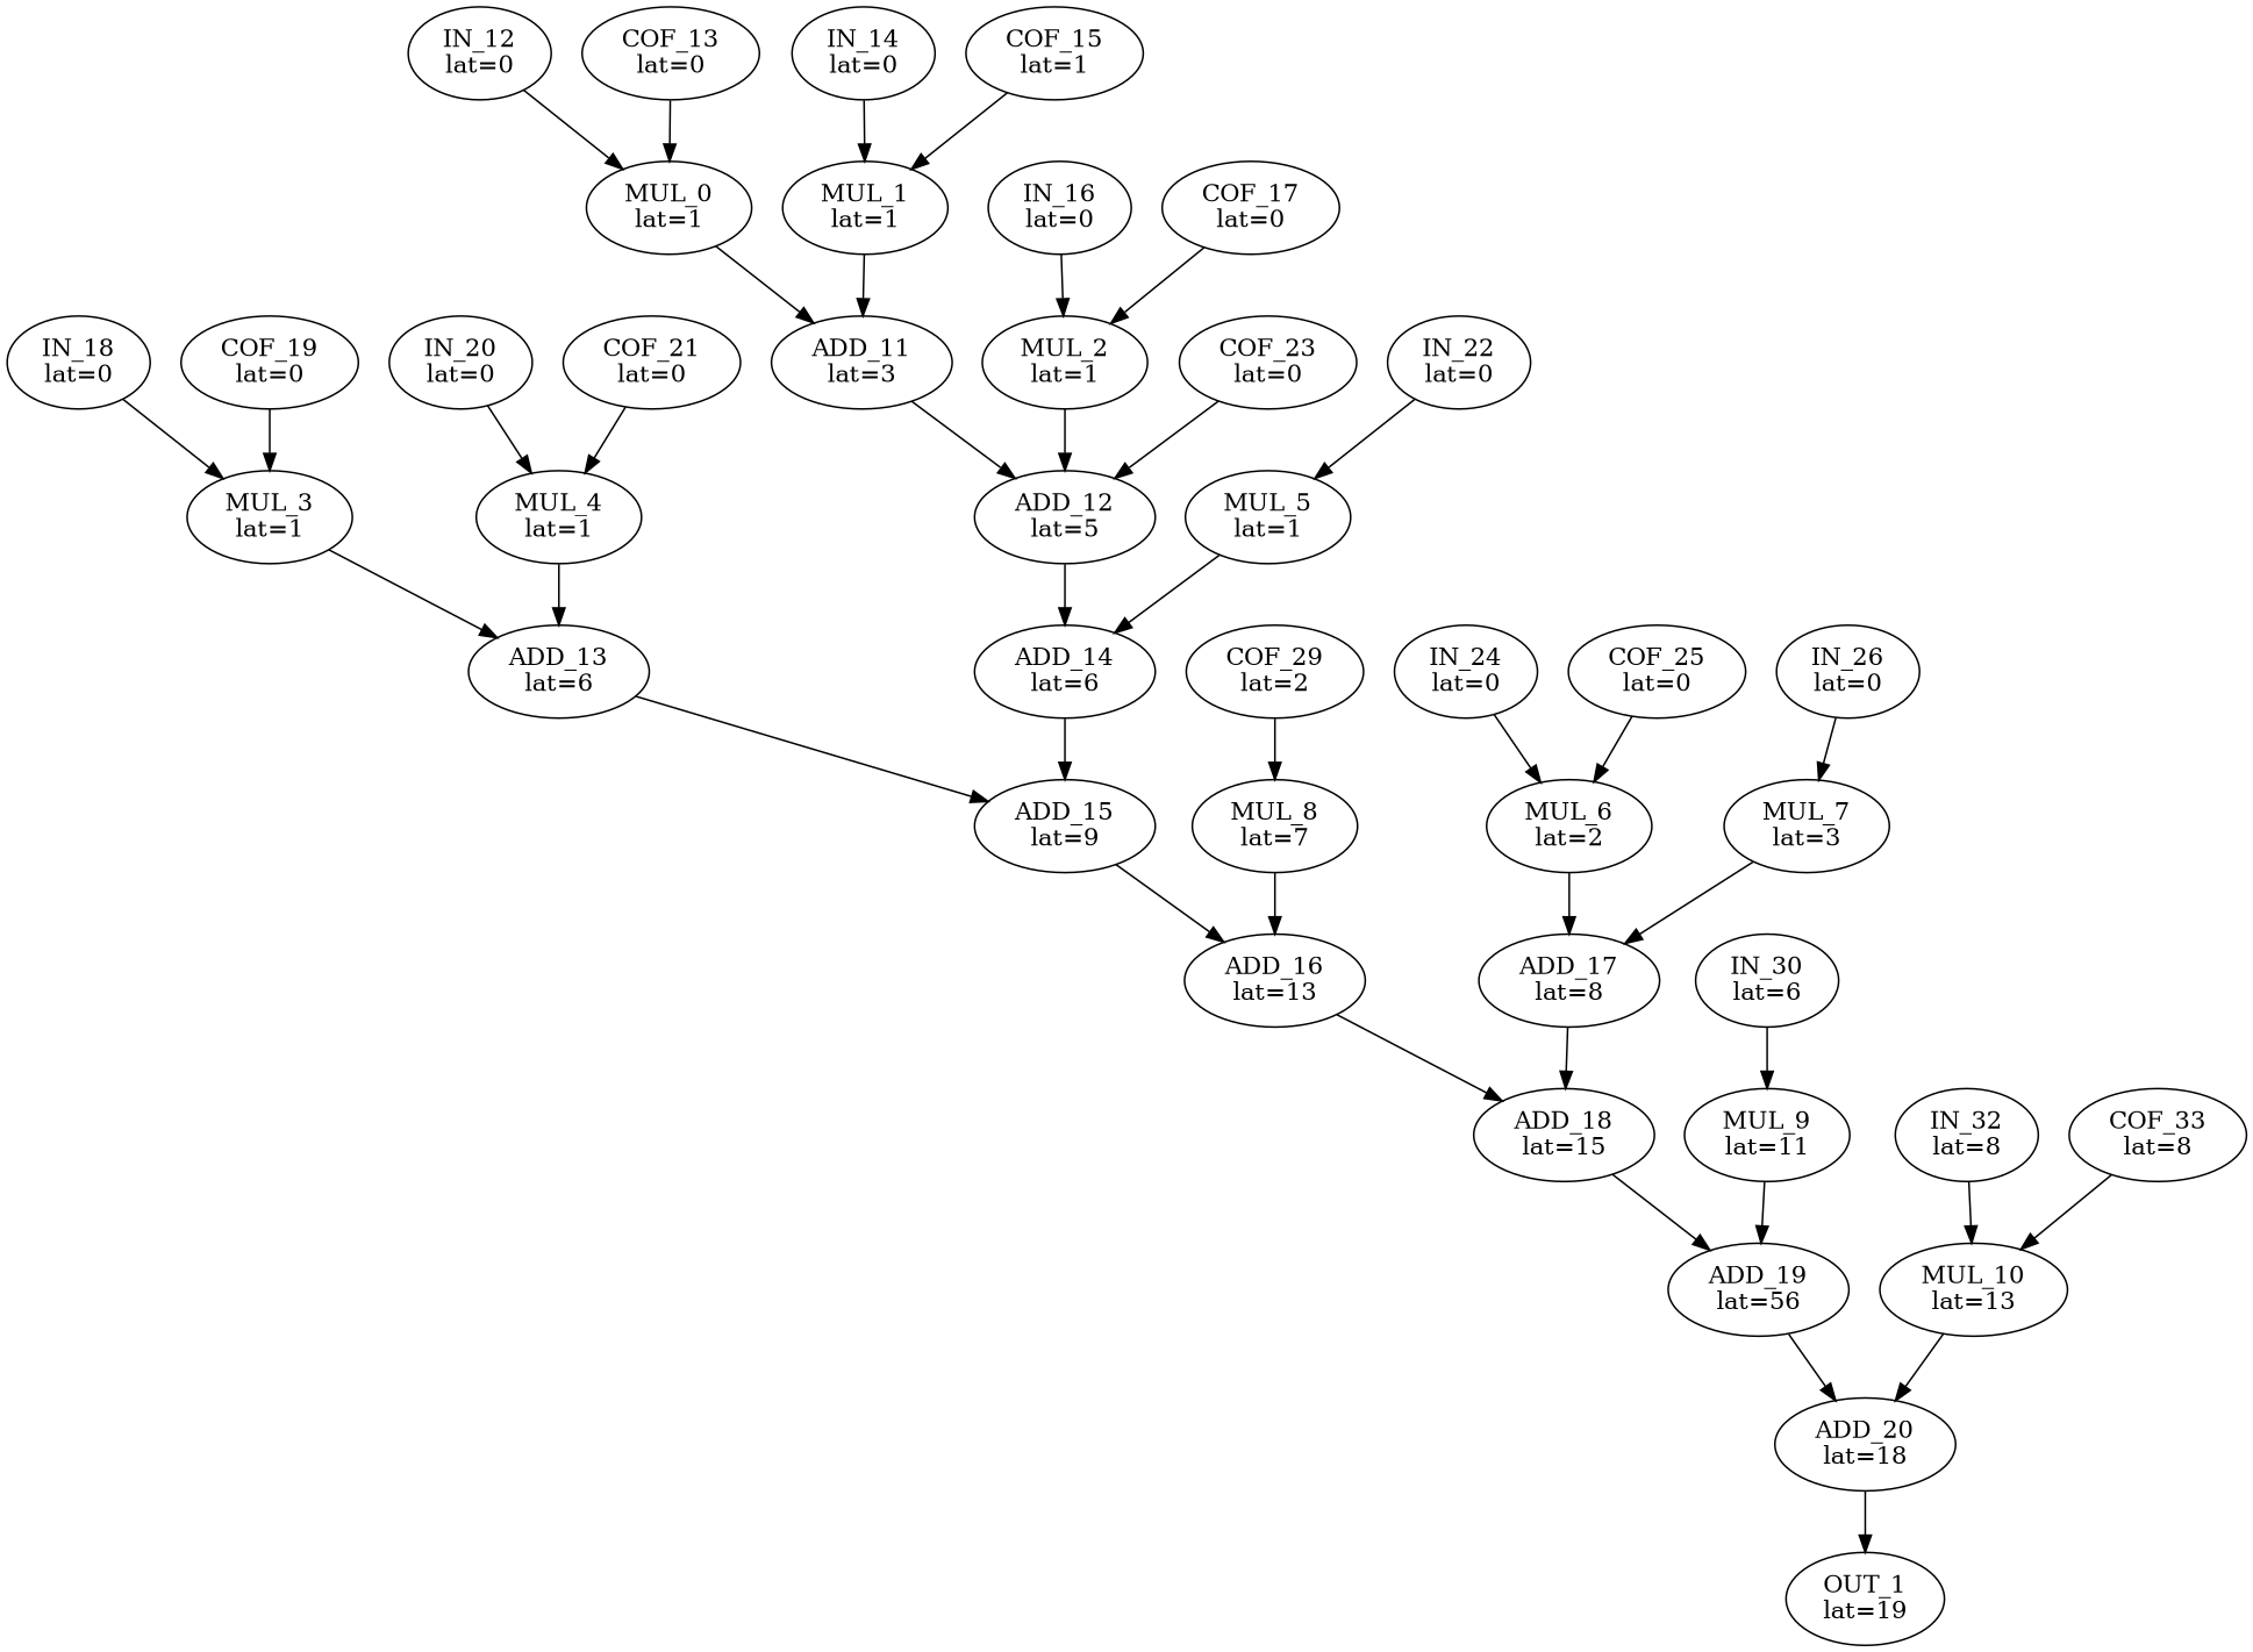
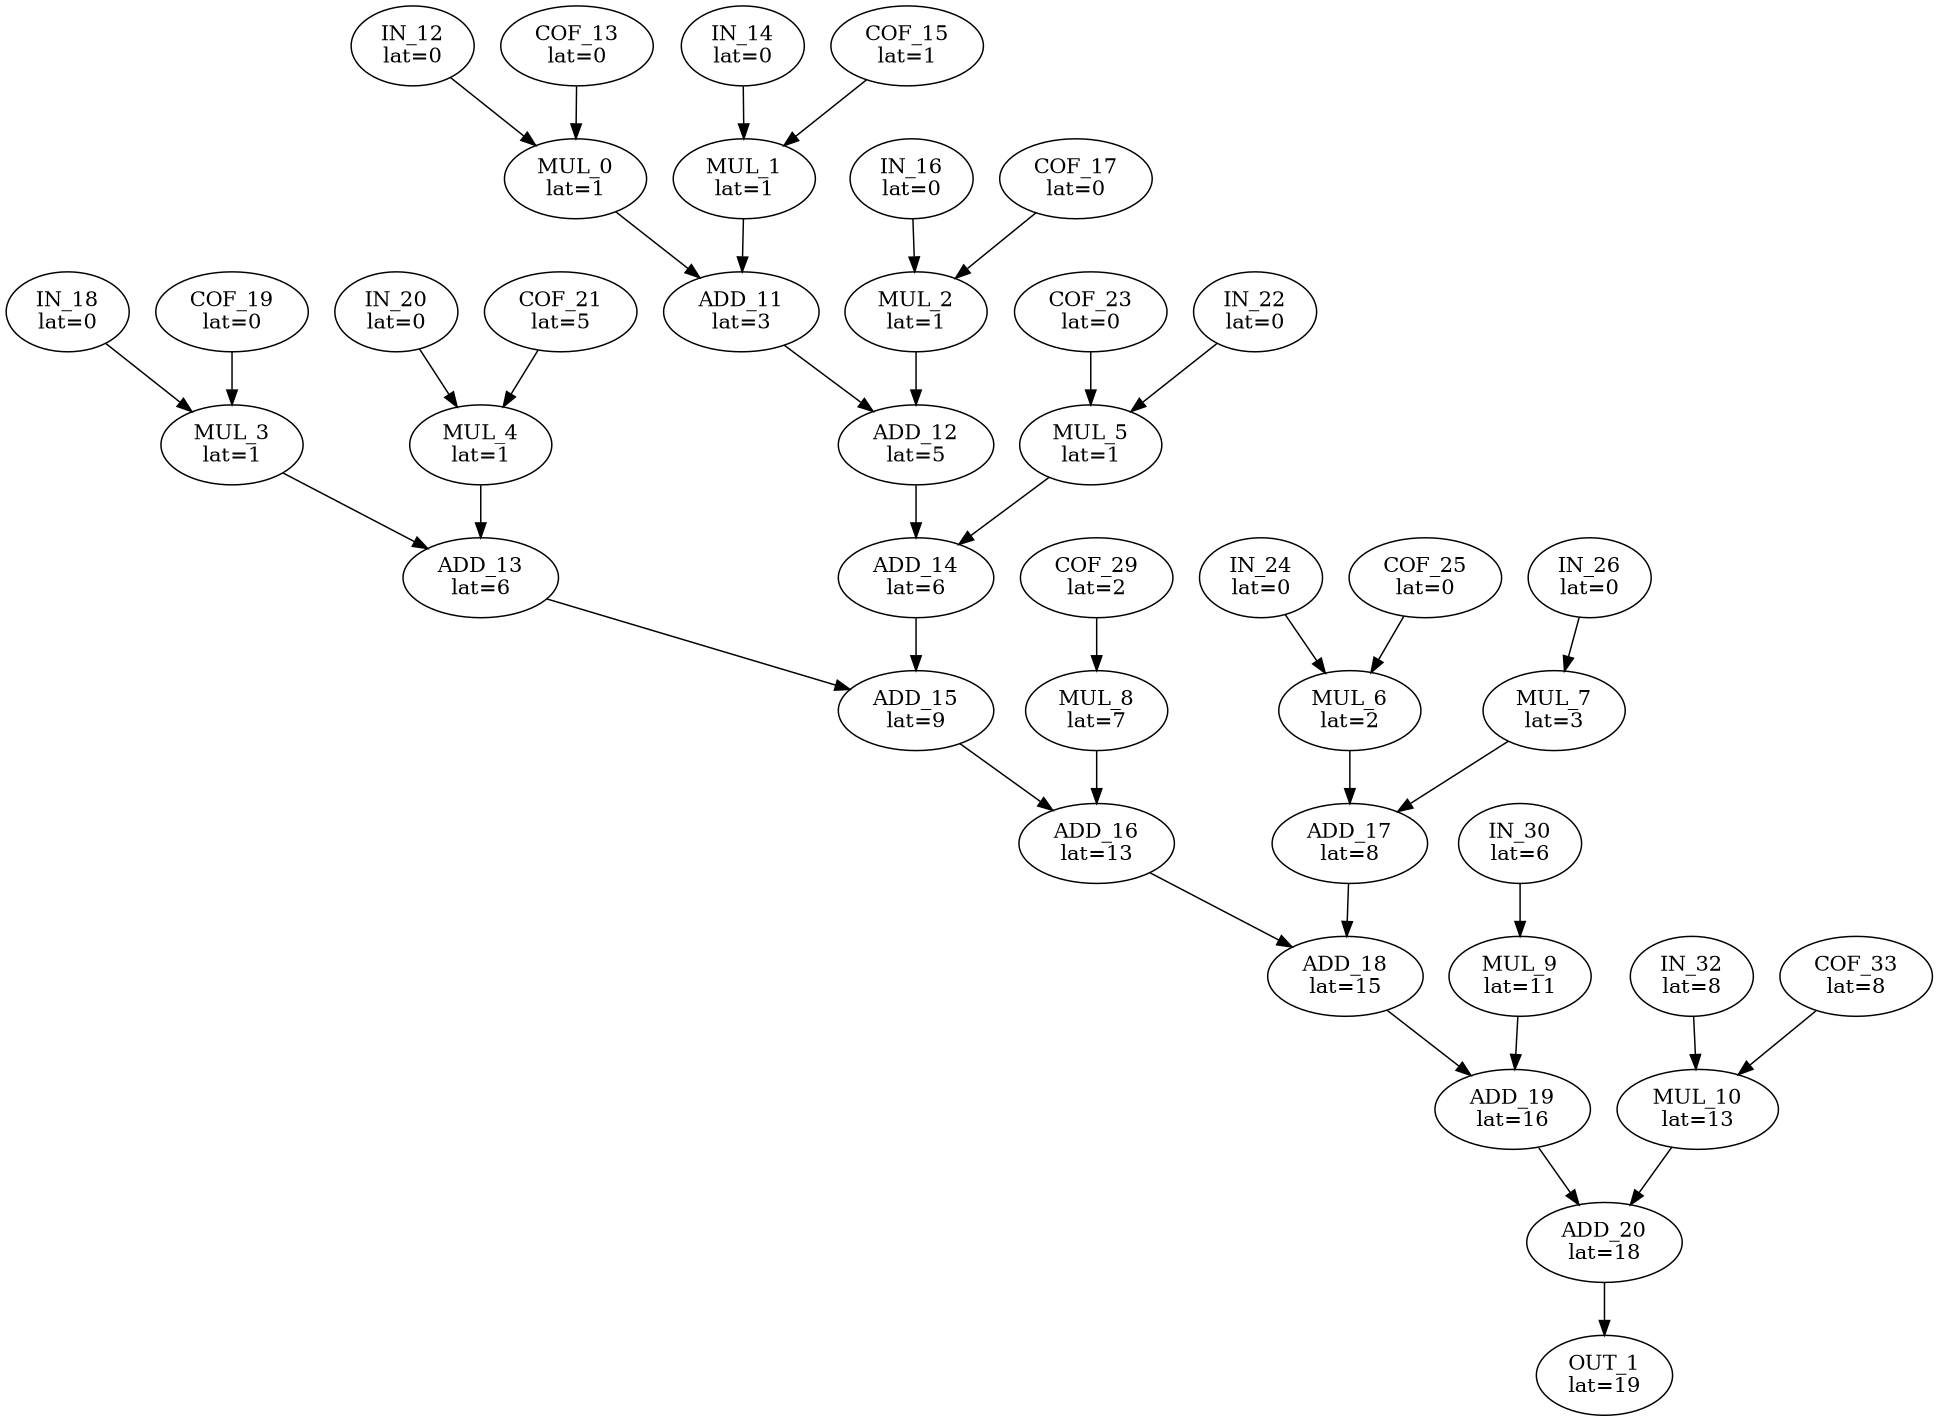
  digraph {
    IN_12 [label="\N\nlat=0"]
    MUL_0 [label="\N\nlat=1"]
    ADD_11 [label="\N\nlat=3"]
    COF_13 [label="\N\nlat=0"]
    IN_14 [label="\N\nlat=0"]
    MUL_1 [label="\N\nlat=1"]
    COF_15 [label="\N\nlat=1"]
    IN_16 [label="\N\nlat=0"]
    MUL_2 [label="\N\nlat=1"]
    ADD_12 [label="\N\nlat=5"]
    COF_17 [label="\N\nlat=0"]
    IN_18 [label="\N\nlat=0"]
    MUL_3 [label="\N\nlat=1"]
    ADD_13 [label="\N\nlat=6"]
    COF_19 [label="\N\nlat=0"]
    IN_20 [label="\N\nlat=0"]
    MUL_4 [label="\N\nlat=1"]
-   COF_21 [label="\N\nlat=0"]
+   COF_21 [label="\N\nlat=5"]
    IN_22 [label="\N\nlat=0"]
    MUL_5 [label="\N\nlat=1"]
    ADD_14 [label="\N\nlat=6"]
    COF_23 [label="\N\nlat=0"]
    IN_24 [label="\N\nlat=0"]
    MUL_6 [label="\N\nlat=2"]
    ADD_17 [label="\N\nlat=8"]
    COF_25 [label="\N\nlat=0"]
    IN_26 [label="\N\nlat=0"]
    MUL_7 [label="\N\nlat=3"]
    MUL_8 [label="\N\nlat=7"]
    ADD_16 [label="\N\nlat=13"]
    COF_29 [label="\N\nlat=2"]
    IN_30 [label="\N\nlat=6"]
    MUL_9 [label="\N\nlat=11"]
-   ADD_19 [label="\N\nlat=56"]
+   ADD_19 [label="\N\nlat=16"]
    IN_32 [label="\N\nlat=8"]
    MUL_10 [label="\N\nlat=13"]
    ADD_20 [label="\N\nlat=18"]
    COF_33 [label="\N\nlat=8"]
    OUT_1 [label="\N\nlat=19"]
    ADD_15 [label="\N\nlat=9"]
    ADD_18 [label="\N\nlat=15"]
    IN_12 -> MUL_0
    MUL_0 -> ADD_11
    ADD_11 -> ADD_12
    COF_13 -> MUL_0
    IN_14 -> MUL_1
    MUL_1 -> ADD_11
    COF_15 -> MUL_1
    IN_16 -> MUL_2
    MUL_2 -> ADD_12
    ADD_12 -> ADD_14
    COF_17 -> MUL_2
    IN_18 -> MUL_3
    MUL_3 -> ADD_13
    ADD_13 -> ADD_15
    COF_19 -> MUL_3
    IN_20 -> MUL_4
    MUL_4 -> ADD_13
    COF_21 -> MUL_4
    IN_22 -> MUL_5
    MUL_5 -> ADD_14
    ADD_14 -> ADD_15
-   COF_23 -> ADD_12
+   COF_23 -> MUL_5
    IN_24 -> MUL_6
    MUL_6 -> ADD_17
    ADD_17 -> ADD_18
    COF_25 -> MUL_6
    IN_26 -> MUL_7
    MUL_7 -> ADD_17
    MUL_8 -> ADD_16
    ADD_16 -> ADD_18
    COF_29 -> MUL_8
    IN_30 -> MUL_9
    MUL_9 -> ADD_19
    ADD_19 -> ADD_20
    IN_32 -> MUL_10
    MUL_10 -> ADD_20
    ADD_20 -> OUT_1
    COF_33 -> MUL_10
    ADD_15 -> ADD_16
    ADD_18 -> ADD_19
  }
